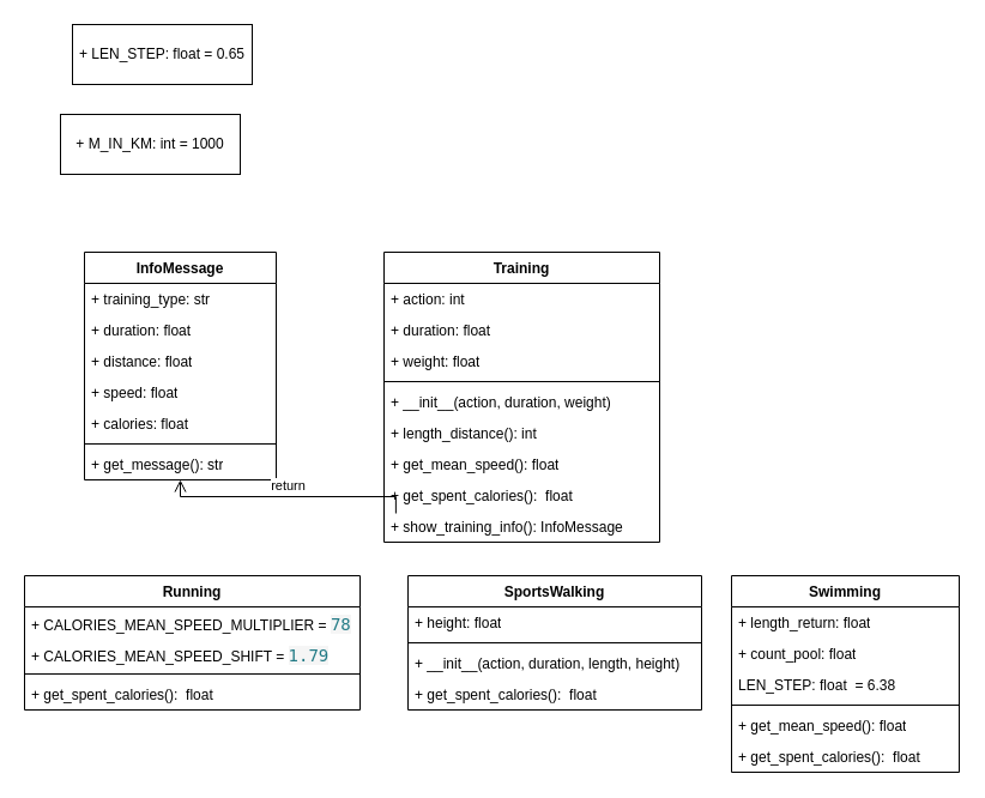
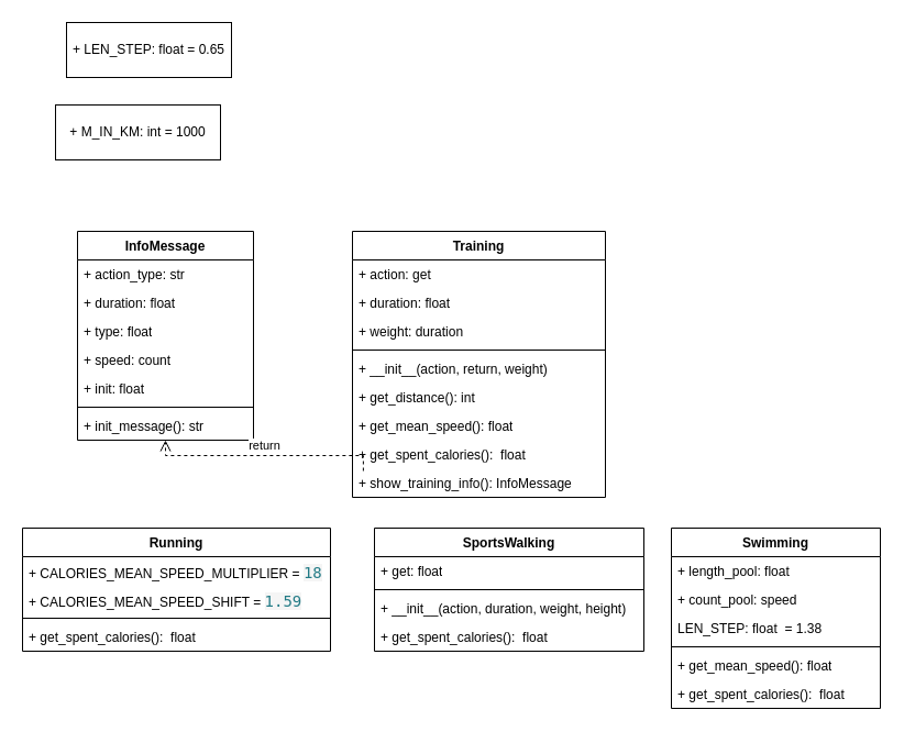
  <mxCell id="0" />
  <mxCell id="1" parent="0" />
  <mxCell id="2" value="Training" style="swimlane;fontStyle=1;align=center;verticalAlign=top;childLayout=stackLayout;horizontal=1;startSize=26;horizontalStack=0;resizeParent=1;resizeParentMax=0;resizeLast=0;collapsible=1;marginBottom=0;whiteSpace=wrap;html=1;" vertex="1" parent="1"><mxGeometry x="320" y="210" width="230" height="242" as="geometry"><mxRectangle x="330" y="120" width="90" height="30" as="alternateBounds" /></mxGeometry></mxCell>
- <mxCell id="3" value="+ action: int" style="text;strokeColor=none;fillColor=none;align=left;verticalAlign=top;spacingLeft=4;spacingRight=4;overflow=hidden;rotatable=0;points=[[0,0.5],[1,0.5]];portConstraint=eastwest;whiteSpace=wrap;html=1;" vertex="1" parent="2"><mxGeometry y="26" width="230" height="26" as="geometry" /></mxCell>
+ <mxCell id="3" value="+ action: get" style="text;strokeColor=none;fillColor=none;align=left;verticalAlign=top;spacingLeft=4;spacingRight=4;overflow=hidden;rotatable=0;points=[[0,0.5],[1,0.5]];portConstraint=eastwest;whiteSpace=wrap;html=1;" vertex="1" parent="2"><mxGeometry y="26" width="230" height="26" as="geometry" /></mxCell>
  <mxCell id="4" value="+ duration: float&lt;br&gt;" style="text;strokeColor=none;fillColor=none;align=left;verticalAlign=top;spacingLeft=4;spacingRight=4;overflow=hidden;rotatable=0;points=[[0,0.5],[1,0.5]];portConstraint=eastwest;whiteSpace=wrap;html=1;" vertex="1" parent="2"><mxGeometry y="52" width="230" height="26" as="geometry" /></mxCell>
- <mxCell id="5" value="+ weight: float" style="text;strokeColor=none;fillColor=none;align=left;verticalAlign=top;spacingLeft=4;spacingRight=4;overflow=hidden;rotatable=0;points=[[0,0.5],[1,0.5]];portConstraint=eastwest;whiteSpace=wrap;html=1;" vertex="1" parent="2"><mxGeometry y="78" width="230" height="26" as="geometry" /></mxCell>
+ <mxCell id="5" value="+ weight: duration" style="text;strokeColor=none;fillColor=none;align=left;verticalAlign=top;spacingLeft=4;spacingRight=4;overflow=hidden;rotatable=0;points=[[0,0.5],[1,0.5]];portConstraint=eastwest;whiteSpace=wrap;html=1;" vertex="1" parent="2"><mxGeometry y="78" width="230" height="26" as="geometry" /></mxCell>
  <mxCell id="6" value="" style="line;strokeWidth=1;fillColor=none;align=left;verticalAlign=middle;spacingTop=-1;spacingLeft=3;spacingRight=3;rotatable=0;labelPosition=right;points=[];portConstraint=eastwest;strokeColor=inherit;" vertex="1" parent="2"><mxGeometry y="104" width="230" height="8" as="geometry" /></mxCell>
- <mxCell id="7" value="+ __init__(action, duration, weight)" style="text;strokeColor=none;fillColor=none;align=left;verticalAlign=top;spacingLeft=4;spacingRight=4;overflow=hidden;rotatable=0;points=[[0,0.5],[1,0.5]];portConstraint=eastwest;whiteSpace=wrap;html=1;" vertex="1" parent="2"><mxGeometry y="112" width="230" height="26" as="geometry" /></mxCell>
- <mxCell id="8" value="+ length_distance(): int&lt;br&gt;" style="text;strokeColor=none;fillColor=none;align=left;verticalAlign=top;spacingLeft=4;spacingRight=4;overflow=hidden;rotatable=0;points=[[0,0.5],[1,0.5]];portConstraint=eastwest;whiteSpace=wrap;html=1;" vertex="1" parent="2"><mxGeometry y="138" width="230" height="26" as="geometry" /></mxCell>
+ <mxCell id="7" value="+ __init__(action, return, weight)" style="text;strokeColor=none;fillColor=none;align=left;verticalAlign=top;spacingLeft=4;spacingRight=4;overflow=hidden;rotatable=0;points=[[0,0.5],[1,0.5]];portConstraint=eastwest;whiteSpace=wrap;html=1;" vertex="1" parent="2"><mxGeometry y="112" width="230" height="26" as="geometry" /></mxCell>
+ <mxCell id="8" value="+ get_distance(): int&lt;br&gt;" style="text;strokeColor=none;fillColor=none;align=left;verticalAlign=top;spacingLeft=4;spacingRight=4;overflow=hidden;rotatable=0;points=[[0,0.5],[1,0.5]];portConstraint=eastwest;whiteSpace=wrap;html=1;" vertex="1" parent="2"><mxGeometry y="138" width="230" height="26" as="geometry" /></mxCell>
  <mxCell id="9" value="+&amp;nbsp;get_mean_speed(): float" style="text;strokeColor=none;fillColor=none;align=left;verticalAlign=top;spacingLeft=4;spacingRight=4;overflow=hidden;rotatable=0;points=[[0,0.5],[1,0.5]];portConstraint=eastwest;whiteSpace=wrap;html=1;" vertex="1" parent="2"><mxGeometry y="164" width="230" height="26" as="geometry" /></mxCell>
  <mxCell id="10" value="+&amp;nbsp;get_spent_calories():&amp;nbsp; float" style="text;strokeColor=none;fillColor=none;align=left;verticalAlign=top;spacingLeft=4;spacingRight=4;overflow=hidden;rotatable=0;points=[[0,0.5],[1,0.5]];portConstraint=eastwest;whiteSpace=wrap;html=1;" vertex="1" parent="2"><mxGeometry y="190" width="230" height="26" as="geometry" /></mxCell>
  <mxCell id="11" value="+&amp;nbsp;show_training_info():&amp;nbsp;InfoMessage" style="text;strokeColor=none;fillColor=none;align=left;verticalAlign=top;spacingLeft=4;spacingRight=4;overflow=hidden;rotatable=0;points=[[0,0.5],[1,0.5]];portConstraint=eastwest;whiteSpace=wrap;html=1;" vertex="1" parent="2"><mxGeometry y="216" width="230" height="26" as="geometry" /></mxCell>
  <mxCell id="12" value="InfoMessage" style="swimlane;fontStyle=1;align=center;verticalAlign=top;childLayout=stackLayout;horizontal=1;startSize=26;horizontalStack=0;resizeParent=1;resizeParentMax=0;resizeLast=0;collapsible=1;marginBottom=0;whiteSpace=wrap;html=1;" vertex="1" parent="1"><mxGeometry x="70" y="210" width="160" height="190" as="geometry" /></mxCell>
- <mxCell id="13" value="+&amp;nbsp;training_type: str" style="text;strokeColor=none;fillColor=none;align=left;verticalAlign=top;spacingLeft=4;spacingRight=4;overflow=hidden;rotatable=0;points=[[0,0.5],[1,0.5]];portConstraint=eastwest;whiteSpace=wrap;html=1;" vertex="1" parent="12"><mxGeometry y="26" width="160" height="26" as="geometry" /></mxCell>
+ <mxCell id="13" value="+&amp;nbsp;action_type: str" style="text;strokeColor=none;fillColor=none;align=left;verticalAlign=top;spacingLeft=4;spacingRight=4;overflow=hidden;rotatable=0;points=[[0,0.5],[1,0.5]];portConstraint=eastwest;whiteSpace=wrap;html=1;" vertex="1" parent="12"><mxGeometry y="26" width="160" height="26" as="geometry" /></mxCell>
  <mxCell id="14" value="+&amp;nbsp;duration: float" style="text;strokeColor=none;fillColor=none;align=left;verticalAlign=top;spacingLeft=4;spacingRight=4;overflow=hidden;rotatable=0;points=[[0,0.5],[1,0.5]];portConstraint=eastwest;whiteSpace=wrap;html=1;" vertex="1" parent="12"><mxGeometry y="52" width="160" height="26" as="geometry" /></mxCell>
- <mxCell id="15" value="+ distance: float" style="text;strokeColor=none;fillColor=none;align=left;verticalAlign=top;spacingLeft=4;spacingRight=4;overflow=hidden;rotatable=0;points=[[0,0.5],[1,0.5]];portConstraint=eastwest;whiteSpace=wrap;html=1;" vertex="1" parent="12"><mxGeometry y="78" width="160" height="26" as="geometry" /></mxCell>
- <mxCell id="16" value="+&amp;nbsp;speed: float" style="text;strokeColor=none;fillColor=none;align=left;verticalAlign=top;spacingLeft=4;spacingRight=4;overflow=hidden;rotatable=0;points=[[0,0.5],[1,0.5]];portConstraint=eastwest;whiteSpace=wrap;html=1;" vertex="1" parent="12"><mxGeometry y="104" width="160" height="26" as="geometry" /></mxCell>
- <mxCell id="17" value="+&amp;nbsp;calories: float" style="text;strokeColor=none;fillColor=none;align=left;verticalAlign=top;spacingLeft=4;spacingRight=4;overflow=hidden;rotatable=0;points=[[0,0.5],[1,0.5]];portConstraint=eastwest;whiteSpace=wrap;html=1;" vertex="1" parent="12"><mxGeometry y="130" width="160" height="26" as="geometry" /></mxCell>
+ <mxCell id="15" value="+ type: float" style="text;strokeColor=none;fillColor=none;align=left;verticalAlign=top;spacingLeft=4;spacingRight=4;overflow=hidden;rotatable=0;points=[[0,0.5],[1,0.5]];portConstraint=eastwest;whiteSpace=wrap;html=1;" vertex="1" parent="12"><mxGeometry y="78" width="160" height="26" as="geometry" /></mxCell>
+ <mxCell id="16" value="+&amp;nbsp;speed: count" style="text;strokeColor=none;fillColor=none;align=left;verticalAlign=top;spacingLeft=4;spacingRight=4;overflow=hidden;rotatable=0;points=[[0,0.5],[1,0.5]];portConstraint=eastwest;whiteSpace=wrap;html=1;" vertex="1" parent="12"><mxGeometry y="104" width="160" height="26" as="geometry" /></mxCell>
+ <mxCell id="17" value="+&amp;nbsp;init: float" style="text;strokeColor=none;fillColor=none;align=left;verticalAlign=top;spacingLeft=4;spacingRight=4;overflow=hidden;rotatable=0;points=[[0,0.5],[1,0.5]];portConstraint=eastwest;whiteSpace=wrap;html=1;" vertex="1" parent="12"><mxGeometry y="130" width="160" height="26" as="geometry" /></mxCell>
  <mxCell id="18" value="" style="line;strokeWidth=1;fillColor=none;align=left;verticalAlign=middle;spacingTop=-1;spacingLeft=3;spacingRight=3;rotatable=0;labelPosition=right;points=[];portConstraint=eastwest;strokeColor=inherit;" vertex="1" parent="12"><mxGeometry y="156" width="160" height="8" as="geometry" /></mxCell>
- <mxCell id="19" value="+&amp;nbsp;get_message(): str" style="text;strokeColor=none;fillColor=none;align=left;verticalAlign=top;spacingLeft=4;spacingRight=4;overflow=hidden;rotatable=0;points=[[0,0.5],[1,0.5]];portConstraint=eastwest;whiteSpace=wrap;html=1;" vertex="1" parent="12"><mxGeometry y="164" width="160" height="26" as="geometry" /></mxCell>
- <mxCell id="20" value="return" style="html=1;verticalAlign=bottom;endArrow=open;dashed=0;endSize=8;edgeStyle=elbowEdgeStyle;elbow=vertical;curved=0;rounded=0;exitX=0.043;exitY=0.077;exitDx=0;exitDy=0;exitPerimeter=0;" edge="1" parent="1" source="11" target="12"><mxGeometry relative="1" as="geometry"><mxPoint x="320" y="300" as="sourcePoint" /><mxPoint x="230" y="310" as="targetPoint" /></mxGeometry></mxCell>
+ <mxCell id="19" value="+&amp;nbsp;init_message(): str" style="text;strokeColor=none;fillColor=none;align=left;verticalAlign=top;spacingLeft=4;spacingRight=4;overflow=hidden;rotatable=0;points=[[0,0.5],[1,0.5]];portConstraint=eastwest;whiteSpace=wrap;html=1;" vertex="1" parent="12"><mxGeometry y="164" width="160" height="26" as="geometry" /></mxCell>
+ <mxCell id="20" value="return" style="html=1;verticalAlign=bottom;endArrow=open;dashed=1;endSize=8;edgeStyle=elbowEdgeStyle;elbow=vertical;curved=0;rounded=0;exitX=0.043;exitY=0.077;exitDx=0;exitDy=0;exitPerimeter=0;" edge="1" parent="1" source="11" target="12"><mxGeometry relative="1" as="geometry"><mxPoint x="320" y="300" as="sourcePoint" /><mxPoint x="230" y="310" as="targetPoint" /></mxGeometry></mxCell>
  <mxCell id="21" value="Running" style="swimlane;fontStyle=1;align=center;verticalAlign=top;childLayout=stackLayout;horizontal=1;startSize=26;horizontalStack=0;resizeParent=1;resizeParentMax=0;resizeLast=0;collapsible=1;marginBottom=0;whiteSpace=wrap;html=1;" vertex="1" parent="1"><mxGeometry x="20" y="480" width="280" height="112" as="geometry" /></mxCell>
- <mxCell id="22" value="+&amp;nbsp;CALORIES_MEAN_SPEED_MULTIPLIER = &lt;span style=&quot;box-sizing: inherit; color: rgb(35, 123, 134); font-family: Menlo, &amp;quot;Ubuntu Mono&amp;quot;, consolas, source-code-pro, monospace; font-size: 14px; background-color: rgb(245, 245, 245);&quot; class=&quot;hljs-number&quot;&gt;78&lt;/span&gt;" style="text;strokeColor=none;fillColor=none;align=left;verticalAlign=top;spacingLeft=4;spacingRight=4;overflow=hidden;rotatable=0;points=[[0,0.5],[1,0.5]];portConstraint=eastwest;whiteSpace=wrap;html=1;" vertex="1" parent="21"><mxGeometry y="26" width="280" height="26" as="geometry" /></mxCell>
- <mxCell id="23" value="+&amp;nbsp;CALORIES_MEAN_SPEED_SHIFT = &lt;span style=&quot;box-sizing: inherit; color: rgb(35, 123, 134); font-family: Menlo, &amp;quot;Ubuntu Mono&amp;quot;, consolas, source-code-pro, monospace; font-size: 14px; background-color: rgb(245, 245, 245);&quot; class=&quot;hljs-number&quot;&gt;1.79&lt;/span&gt;" style="text;strokeColor=none;fillColor=none;align=left;verticalAlign=top;spacingLeft=4;spacingRight=4;overflow=hidden;rotatable=0;points=[[0,0.5],[1,0.5]];portConstraint=eastwest;whiteSpace=wrap;html=1;" vertex="1" parent="21"><mxGeometry y="52" width="280" height="26" as="geometry" /></mxCell>
+ <mxCell id="22" value="+&amp;nbsp;CALORIES_MEAN_SPEED_MULTIPLIER = &lt;span style=&quot;box-sizing: inherit; color: rgb(35, 123, 134); font-family: Menlo, &amp;quot;Ubuntu Mono&amp;quot;, consolas, source-code-pro, monospace; font-size: 14px; background-color: rgb(245, 245, 245);&quot; class=&quot;hljs-number&quot;&gt;18&lt;/span&gt;" style="text;strokeColor=none;fillColor=none;align=left;verticalAlign=top;spacingLeft=4;spacingRight=4;overflow=hidden;rotatable=0;points=[[0,0.5],[1,0.5]];portConstraint=eastwest;whiteSpace=wrap;html=1;" vertex="1" parent="21"><mxGeometry y="26" width="280" height="26" as="geometry" /></mxCell>
+ <mxCell id="23" value="+&amp;nbsp;CALORIES_MEAN_SPEED_SHIFT = &lt;span style=&quot;box-sizing: inherit; color: rgb(35, 123, 134); font-family: Menlo, &amp;quot;Ubuntu Mono&amp;quot;, consolas, source-code-pro, monospace; font-size: 14px; background-color: rgb(245, 245, 245);&quot; class=&quot;hljs-number&quot;&gt;1.59&lt;/span&gt;" style="text;strokeColor=none;fillColor=none;align=left;verticalAlign=top;spacingLeft=4;spacingRight=4;overflow=hidden;rotatable=0;points=[[0,0.5],[1,0.5]];portConstraint=eastwest;whiteSpace=wrap;html=1;" vertex="1" parent="21"><mxGeometry y="52" width="280" height="26" as="geometry" /></mxCell>
  <mxCell id="24" value="" style="line;strokeWidth=1;fillColor=none;align=left;verticalAlign=middle;spacingTop=-1;spacingLeft=3;spacingRight=3;rotatable=0;labelPosition=right;points=[];portConstraint=eastwest;strokeColor=inherit;" vertex="1" parent="21"><mxGeometry y="78" width="280" height="8" as="geometry" /></mxCell>
  <mxCell id="25" value="+&amp;nbsp;get_spent_calories():&amp;nbsp; float" style="text;strokeColor=none;fillColor=none;align=left;verticalAlign=top;spacingLeft=4;spacingRight=4;overflow=hidden;rotatable=0;points=[[0,0.5],[1,0.5]];portConstraint=eastwest;whiteSpace=wrap;html=1;" vertex="1" parent="21"><mxGeometry y="86" width="280" height="26" as="geometry" /></mxCell>
  <mxCell id="26" value="SportsWalking" style="swimlane;fontStyle=1;align=center;verticalAlign=top;childLayout=stackLayout;horizontal=1;startSize=26;horizontalStack=0;resizeParent=1;resizeParentMax=0;resizeLast=0;collapsible=1;marginBottom=0;whiteSpace=wrap;html=1;" vertex="1" parent="1"><mxGeometry x="340" y="480" width="245" height="112" as="geometry" /></mxCell>
- <mxCell id="27" value="+&amp;nbsp;height: float" style="text;strokeColor=none;fillColor=none;align=left;verticalAlign=top;spacingLeft=4;spacingRight=4;overflow=hidden;rotatable=0;points=[[0,0.5],[1,0.5]];portConstraint=eastwest;whiteSpace=wrap;html=1;" vertex="1" parent="26"><mxGeometry y="26" width="245" height="26" as="geometry" /></mxCell>
+ <mxCell id="27" value="+&amp;nbsp;get: float" style="text;strokeColor=none;fillColor=none;align=left;verticalAlign=top;spacingLeft=4;spacingRight=4;overflow=hidden;rotatable=0;points=[[0,0.5],[1,0.5]];portConstraint=eastwest;whiteSpace=wrap;html=1;" vertex="1" parent="26"><mxGeometry y="26" width="245" height="26" as="geometry" /></mxCell>
  <mxCell id="28" value="" style="line;strokeWidth=1;fillColor=none;align=left;verticalAlign=middle;spacingTop=-1;spacingLeft=3;spacingRight=3;rotatable=0;labelPosition=right;points=[];portConstraint=eastwest;strokeColor=inherit;" vertex="1" parent="26"><mxGeometry y="52" width="245" height="8" as="geometry" /></mxCell>
- <mxCell id="29" value="+ __init__(action, duration, length, height)" style="text;strokeColor=none;fillColor=none;align=left;verticalAlign=top;spacingLeft=4;spacingRight=4;overflow=hidden;rotatable=0;points=[[0,0.5],[1,0.5]];portConstraint=eastwest;whiteSpace=wrap;html=1;" vertex="1" parent="26"><mxGeometry y="60" width="245" height="26" as="geometry" /></mxCell>
+ <mxCell id="29" value="+ __init__(action, duration, weight, height)" style="text;strokeColor=none;fillColor=none;align=left;verticalAlign=top;spacingLeft=4;spacingRight=4;overflow=hidden;rotatable=0;points=[[0,0.5],[1,0.5]];portConstraint=eastwest;whiteSpace=wrap;html=1;" vertex="1" parent="26"><mxGeometry y="60" width="245" height="26" as="geometry" /></mxCell>
  <mxCell id="30" value="+&amp;nbsp;get_spent_calories():&amp;nbsp; float" style="text;strokeColor=none;fillColor=none;align=left;verticalAlign=top;spacingLeft=4;spacingRight=4;overflow=hidden;rotatable=0;points=[[0,0.5],[1,0.5]];portConstraint=eastwest;whiteSpace=wrap;html=1;" vertex="1" parent="26"><mxGeometry y="86" width="245" height="26" as="geometry" /></mxCell>
  <mxCell id="31" value="Swimming" style="swimlane;fontStyle=1;align=center;verticalAlign=top;childLayout=stackLayout;horizontal=1;startSize=26;horizontalStack=0;resizeParent=1;resizeParentMax=0;resizeLast=0;collapsible=1;marginBottom=0;whiteSpace=wrap;html=1;direction=east;" vertex="1" parent="1"><mxGeometry x="610" y="480" width="190" height="164" as="geometry" /></mxCell>
- <mxCell id="32" value="+&amp;nbsp;length_return: float" style="text;strokeColor=none;fillColor=none;align=left;verticalAlign=top;spacingLeft=4;spacingRight=4;overflow=hidden;rotatable=0;points=[[0,0.5],[1,0.5]];portConstraint=eastwest;whiteSpace=wrap;html=1;" vertex="1" parent="31"><mxGeometry y="26" width="190" height="26" as="geometry" /></mxCell>
- <mxCell id="33" value="+&amp;nbsp;count_pool: float" style="text;strokeColor=none;fillColor=none;align=left;verticalAlign=top;spacingLeft=4;spacingRight=4;overflow=hidden;rotatable=0;points=[[0,0.5],[1,0.5]];portConstraint=eastwest;whiteSpace=wrap;html=1;" vertex="1" parent="31"><mxGeometry y="52" width="190" height="26" as="geometry" /></mxCell>
- <mxCell id="34" value="LEN_STEP: float&amp;nbsp; =&amp;nbsp;6.38" style="text;strokeColor=none;fillColor=none;align=left;verticalAlign=top;spacingLeft=4;spacingRight=4;overflow=hidden;rotatable=0;points=[[0,0.5],[1,0.5]];portConstraint=eastwest;whiteSpace=wrap;html=1;" vertex="1" parent="31"><mxGeometry y="78" width="190" height="26" as="geometry" /></mxCell>
+ <mxCell id="32" value="+&amp;nbsp;length_pool: float" style="text;strokeColor=none;fillColor=none;align=left;verticalAlign=top;spacingLeft=4;spacingRight=4;overflow=hidden;rotatable=0;points=[[0,0.5],[1,0.5]];portConstraint=eastwest;whiteSpace=wrap;html=1;" vertex="1" parent="31"><mxGeometry y="26" width="190" height="26" as="geometry" /></mxCell>
+ <mxCell id="33" value="+&amp;nbsp;count_pool: speed" style="text;strokeColor=none;fillColor=none;align=left;verticalAlign=top;spacingLeft=4;spacingRight=4;overflow=hidden;rotatable=0;points=[[0,0.5],[1,0.5]];portConstraint=eastwest;whiteSpace=wrap;html=1;" vertex="1" parent="31"><mxGeometry y="52" width="190" height="26" as="geometry" /></mxCell>
+ <mxCell id="34" value="LEN_STEP: float&amp;nbsp; =&amp;nbsp;1.38" style="text;strokeColor=none;fillColor=none;align=left;verticalAlign=top;spacingLeft=4;spacingRight=4;overflow=hidden;rotatable=0;points=[[0,0.5],[1,0.5]];portConstraint=eastwest;whiteSpace=wrap;html=1;" vertex="1" parent="31"><mxGeometry y="78" width="190" height="26" as="geometry" /></mxCell>
  <mxCell id="35" value="" style="line;strokeWidth=1;fillColor=none;align=left;verticalAlign=middle;spacingTop=-1;spacingLeft=3;spacingRight=3;rotatable=0;labelPosition=right;points=[];portConstraint=eastwest;strokeColor=inherit;" vertex="1" parent="31"><mxGeometry y="104" width="190" height="8" as="geometry" /></mxCell>
  <mxCell id="36" value="+&amp;nbsp;get_mean_speed(): float" style="text;strokeColor=none;fillColor=none;align=left;verticalAlign=top;spacingLeft=4;spacingRight=4;overflow=hidden;rotatable=0;points=[[0,0.5],[1,0.5]];portConstraint=eastwest;whiteSpace=wrap;html=1;" vertex="1" parent="31"><mxGeometry y="112" width="190" height="26" as="geometry" /></mxCell>
  <mxCell id="37" value="+&amp;nbsp;get_spent_calories():&amp;nbsp; float" style="text;strokeColor=none;fillColor=none;align=left;verticalAlign=top;spacingLeft=4;spacingRight=4;overflow=hidden;rotatable=0;points=[[0,0.5],[1,0.5]];portConstraint=eastwest;whiteSpace=wrap;html=1;" vertex="1" parent="31"><mxGeometry y="138" width="190" height="26" as="geometry" /></mxCell>
  <mxCell id="38" value="+&amp;nbsp;LEN_STEP: float = 0.65" style="html=1;whiteSpace=wrap;" vertex="1" parent="1"><mxGeometry x="60" y="20" width="150" height="50" as="geometry" /></mxCell>
  <mxCell id="39" value="+&amp;nbsp;M_IN_KM: int = 1000" style="html=1;whiteSpace=wrap;" vertex="1" parent="1"><mxGeometry x="50" y="95" width="150" height="50" as="geometry" /></mxCell>
